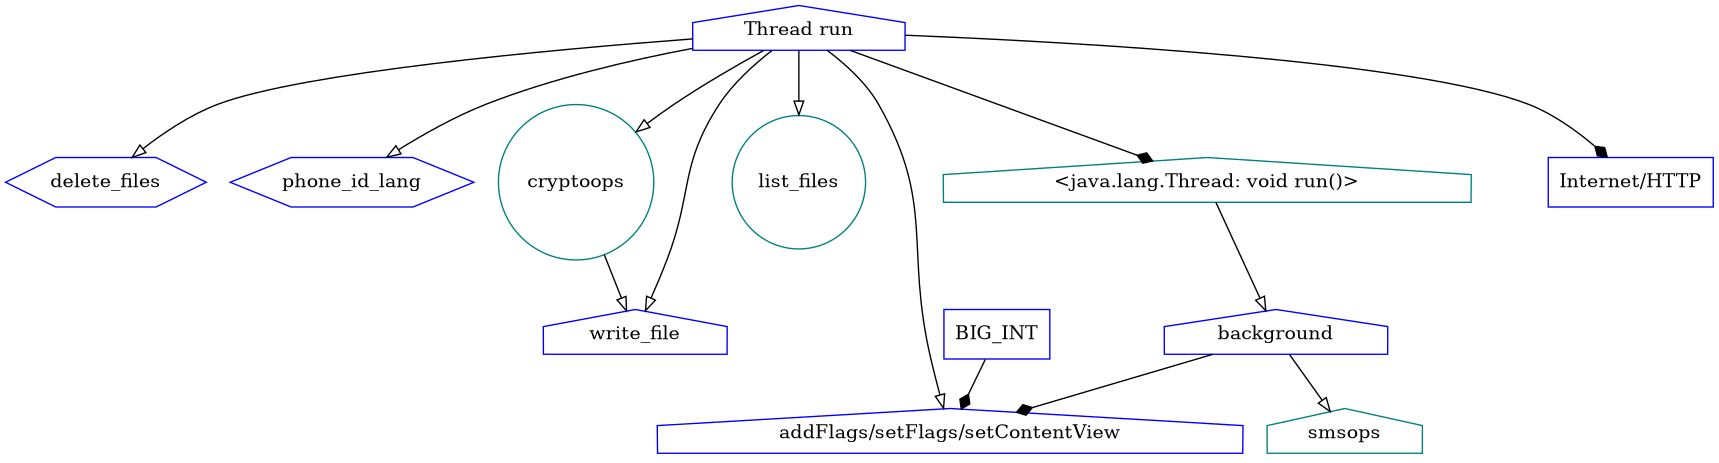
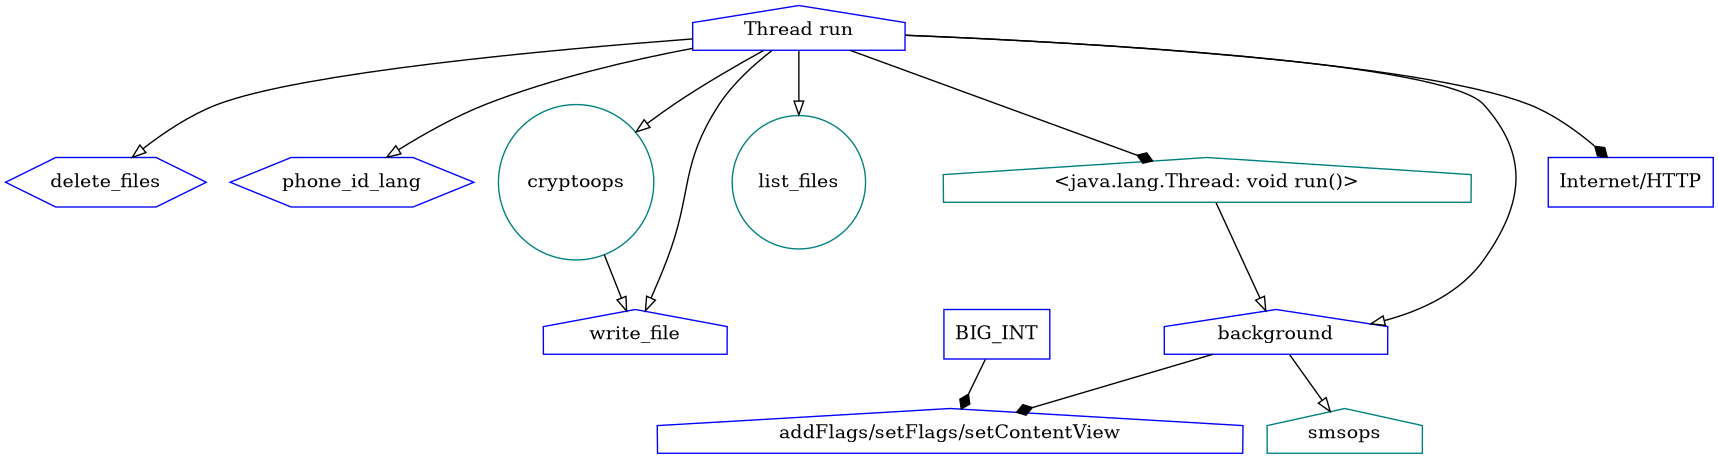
  strict digraph {
    "graph"="{}"
    node [color=blue domain=library shape=house type=merged]
    edge [arrowhead=onormal deps="FROM_SENSITIVE_PARENT_TO_SENSITIVE_API-CALL" type=DEP]
    delete_files [shape=hexagon]
    n2 [label=phone_id_lang shape=hexagon]
    cryptoops [color=teal shape=circle]
    write_file
    list_files [color=teal shape=circle]
    BIG_INT [shape=box type=CONST_INT]
    "addFlags/setFlags/setContentView"
    "<java.lang.Thread: void run()>" [color=teal type=SENSITIVE_METHOD]
    background [type=entrypoint]
    "Internet/HTTP" [shape=box]
    smsops [color=teal type=SENSITIVE_METHOD]
    "Thread run" [type=entrypoint]
    cryptoops -> write_file [deps=DATAFLOW]
    BIG_INT -> "addFlags/setFlags/setContentView" [arrowhead=diamond deps=DATAFLOW]
    "<java.lang.Thread: void run()>" -> background
    background -> "addFlags/setFlags/setContentView" [arrowhead=diamond]
    background -> smsops
    "Thread run" -> delete_files [deps="FROM_SENSITIVE_PARENT_TO_SENSITIVE_API-CALL-CALL"]
    "Thread run" -> n2
    "Thread run" -> cryptoops [deps="FROM_SENSITIVE_PARENT_TO_SENSITIVE_API-CALL-CALL-CALL"]
    "Thread run" -> write_file [deps="FROM_SENSITIVE_PARENT_TO_SENSITIVE_API-CALL-CALL-CALL"]
    "Thread run" -> list_files [deps="FROM_SENSITIVE_PARENT_TO_SENSITIVE_API-CALL-CALL-CALL"]
-   "Thread run" -> "addFlags/setFlags/setContentView"
+   "Thread run" -> background
    "Thread run" -> "<java.lang.Thread: void run()>" [arrowhead=diamond deps=FROM_SENSITIVE_PARENT_TO_SENSITIVE_API]
    "Thread run" -> "Internet/HTTP" [arrowhead=diamond deps="FROM_SENSITIVE_PARENT_TO_SENSITIVE_API-CALL-CALL"]
  }
